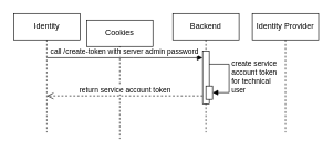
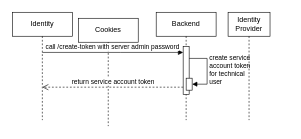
  <mxCell id="0" />
  <mxCell id="1" parent="0" />
  <mxCell id="2" value="Identity" style="shape=umlLifeline;perimeter=lifelinePerimeter;whiteSpace=wrap;html=1;container=0;dropTarget=0;collapsible=0;recursiveResize=0;outlineConnect=0;portConstraint=eastwest;newEdgeStyle={&quot;edgeStyle&quot;:&quot;elbowEdgeStyle&quot;,&quot;elbow&quot;:&quot;vertical&quot;,&quot;curved&quot;:0,&quot;rounded&quot;:0};" parent="1" vertex="1"><mxGeometry x="20" y="20" width="100" height="180" as="geometry" /></mxCell>
  <mxCell id="3" value="Backend" style="shape=umlLifeline;perimeter=lifelinePerimeter;whiteSpace=wrap;html=1;container=0;dropTarget=0;collapsible=0;recursiveResize=0;outlineConnect=0;portConstraint=eastwest;newEdgeStyle={&quot;edgeStyle&quot;:&quot;elbowEdgeStyle&quot;,&quot;elbow&quot;:&quot;vertical&quot;,&quot;curved&quot;:0,&quot;rounded&quot;:0};" parent="1" vertex="1"><mxGeometry x="260" y="20" width="100" height="180" as="geometry" /></mxCell>
  <mxCell id="4" value="" style="html=1;points=[];perimeter=orthogonalPerimeter;outlineConnect=0;targetShapes=umlLifeline;portConstraint=eastwest;newEdgeStyle={&quot;edgeStyle&quot;:&quot;elbowEdgeStyle&quot;,&quot;elbow&quot;:&quot;vertical&quot;,&quot;curved&quot;:0,&quot;rounded&quot;:0};" parent="3" vertex="1"><mxGeometry x="45" y="57" width="10" height="80" as="geometry" /></mxCell>
  <mxCell id="5" value="" style="html=1;points=[];perimeter=orthogonalPerimeter;outlineConnect=0;targetShapes=umlLifeline;portConstraint=eastwest;newEdgeStyle={&quot;edgeStyle&quot;:&quot;elbowEdgeStyle&quot;,&quot;elbow&quot;:&quot;vertical&quot;,&quot;curved&quot;:0,&quot;rounded&quot;:0};" parent="3" vertex="1"><mxGeometry x="50" y="110" width="10" height="20" as="geometry" /></mxCell>
  <mxCell id="6" value="create service &lt;br&gt;account&amp;nbsp;token &lt;br&gt;for technical &lt;br&gt;user" style="html=1;align=left;spacingLeft=2;endArrow=block;rounded=0;edgeStyle=orthogonalEdgeStyle;curved=0;rounded=0;" parent="3" target="5" edge="1"><mxGeometry relative="1" as="geometry"><mxPoint x="55" y="77" as="sourcePoint" /><Array as="points"><mxPoint x="85" y="77" /><mxPoint x="85" y="120" /></Array></mxGeometry></mxCell>
  <mxCell id="7" value="Cookies" style="shape=umlLifeline;perimeter=lifelinePerimeter;whiteSpace=wrap;html=1;container=0;dropTarget=0;collapsible=0;recursiveResize=0;outlineConnect=0;portConstraint=eastwest;newEdgeStyle={&quot;edgeStyle&quot;:&quot;elbowEdgeStyle&quot;,&quot;elbow&quot;:&quot;vertical&quot;,&quot;curved&quot;:0,&quot;rounded&quot;:0};" parent="1" vertex="1"><mxGeometry x="130" y="30" width="100" height="180" as="geometry" /></mxCell>
- <mxCell id="8" value="Identity Provider" style="shape=umlLifeline;perimeter=lifelinePerimeter;whiteSpace=wrap;html=1;container=0;dropTarget=0;collapsible=0;recursiveResize=0;outlineConnect=0;portConstraint=eastwest;newEdgeStyle={&quot;edgeStyle&quot;:&quot;elbowEdgeStyle&quot;,&quot;elbow&quot;:&quot;vertical&quot;,&quot;curved&quot;:0,&quot;rounded&quot;:0};" parent="1" vertex="1"><mxGeometry x="380" y="20" width="100" height="180" as="geometry" /></mxCell>
+ <mxCell id="8" value="Identity Provider" style="shape=umlLifeline;perimeter=lifelinePerimeter;whiteSpace=wrap;html=1;container=0;dropTarget=0;collapsible=0;recursiveResize=0;outlineConnect=0;portConstraint=eastwest;newEdgeStyle={&quot;edgeStyle&quot;:&quot;elbowEdgeStyle&quot;,&quot;elbow&quot;:&quot;vertical&quot;,&quot;curved&quot;:0,&quot;rounded&quot;:0};" parent="1" vertex="1"><mxGeometry x="380" y="20" width="70" height="180" as="geometry" /></mxCell>
  <mxCell id="9" value="call /create-token with server admin password" style="html=1;verticalAlign=bottom;endArrow=block;edgeStyle=elbowEdgeStyle;elbow=vertical;curved=0;rounded=0;" parent="1" target="4" edge="1"><mxGeometry x="-0.001" relative="1" as="geometry"><mxPoint x="70.074" y="87" as="sourcePoint" /><Array as="points"><mxPoint x="200" y="87" /></Array><mxPoint as="offset" /></mxGeometry></mxCell>
  <mxCell id="10" value="return service account token" style="html=1;verticalAlign=bottom;endArrow=open;dashed=1;endSize=8;edgeStyle=elbowEdgeStyle;elbow=vertical;curved=0;rounded=0;entryX=0.501;entryY=0.8;entryDx=0;entryDy=0;entryPerimeter=0;" parent="1" edge="1"><mxGeometry x="-0.002" relative="1" as="geometry"><mxPoint x="70.1" y="145" as="targetPoint" /><Array as="points"><mxPoint x="70" y="145" /></Array><mxPoint x="305" y="145" as="sourcePoint" /><mxPoint as="offset" /></mxGeometry></mxCell>
